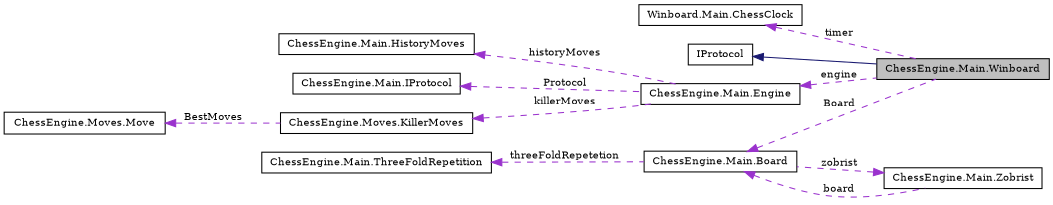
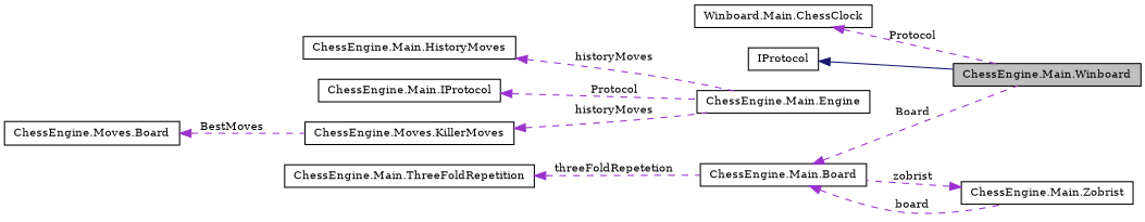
  digraph {
    fontname="DejaVu Serif"
    rankdir=LR
    node [color=black fillcolor=white fontname="DejaVu Serif" fontsize=10 shape=record style=filled]
    edge [color=darkorchid3 dir=back fontname="DejaVu Serif" fontsize=10 labelfontname=Helvetica labelfontsize=10 style=dashed]
    n1 [fillcolor=grey75 fontcolor=black height=0.2 label="ChessEngine.Main.Winboard" width=0.4]
    n2 [height=0.2 label=IProtocol width=0.4]
    n3 [height=0.2 label="ChessEngine.Main.Engine" width=0.4]
    n4 [height=0.2 label="ChessEngine.Main.IProtocol" width=0.4]
    n5 [height=0.2 label="ChessEngine.Moves.KillerMoves" width=0.4]
-   n6 [height=0.2 label="ChessEngine.Moves.Move" width=0.4]
+   n6 [height=0.2 label="ChessEngine.Moves.Board" width=0.4]
    n7 [height=0.2 label="ChessEngine.Main.HistoryMoves" width=0.4]
    n8 [height=0.2 label="ChessEngine.Main.Board" width=0.4]
    n9 [height=0.2 label="ChessEngine.Main.Zobrist" width=0.4]
    n10 [height=0.2 label="ChessEngine.Main.ThreeFoldRepetition" width=0.4]
    n11 [height=0.2 label="Winboard.Main.ChessClock" width=0.4]
    n2 -> n1 [color=midnightblue style=solid]
-   n3 -> n1 [label=engine]
    n4 -> n3 [label=Protocol]
-   n5 -> n3 [label=killerMoves]
+   n5 -> n3 [label=historyMoves]
    n6 -> n5 [label=BestMoves]
    n7 -> n3 [label=historyMoves]
    n8 -> n1 [label=Board]
    n8 -> n9 [label=board]
    n9 -> n8 [label=zobrist]
    n10 -> n8 [label=threeFoldRepetetion]
-   n11 -> n1 [label=timer]
+   n11 -> n1 [label=Protocol]
  }
